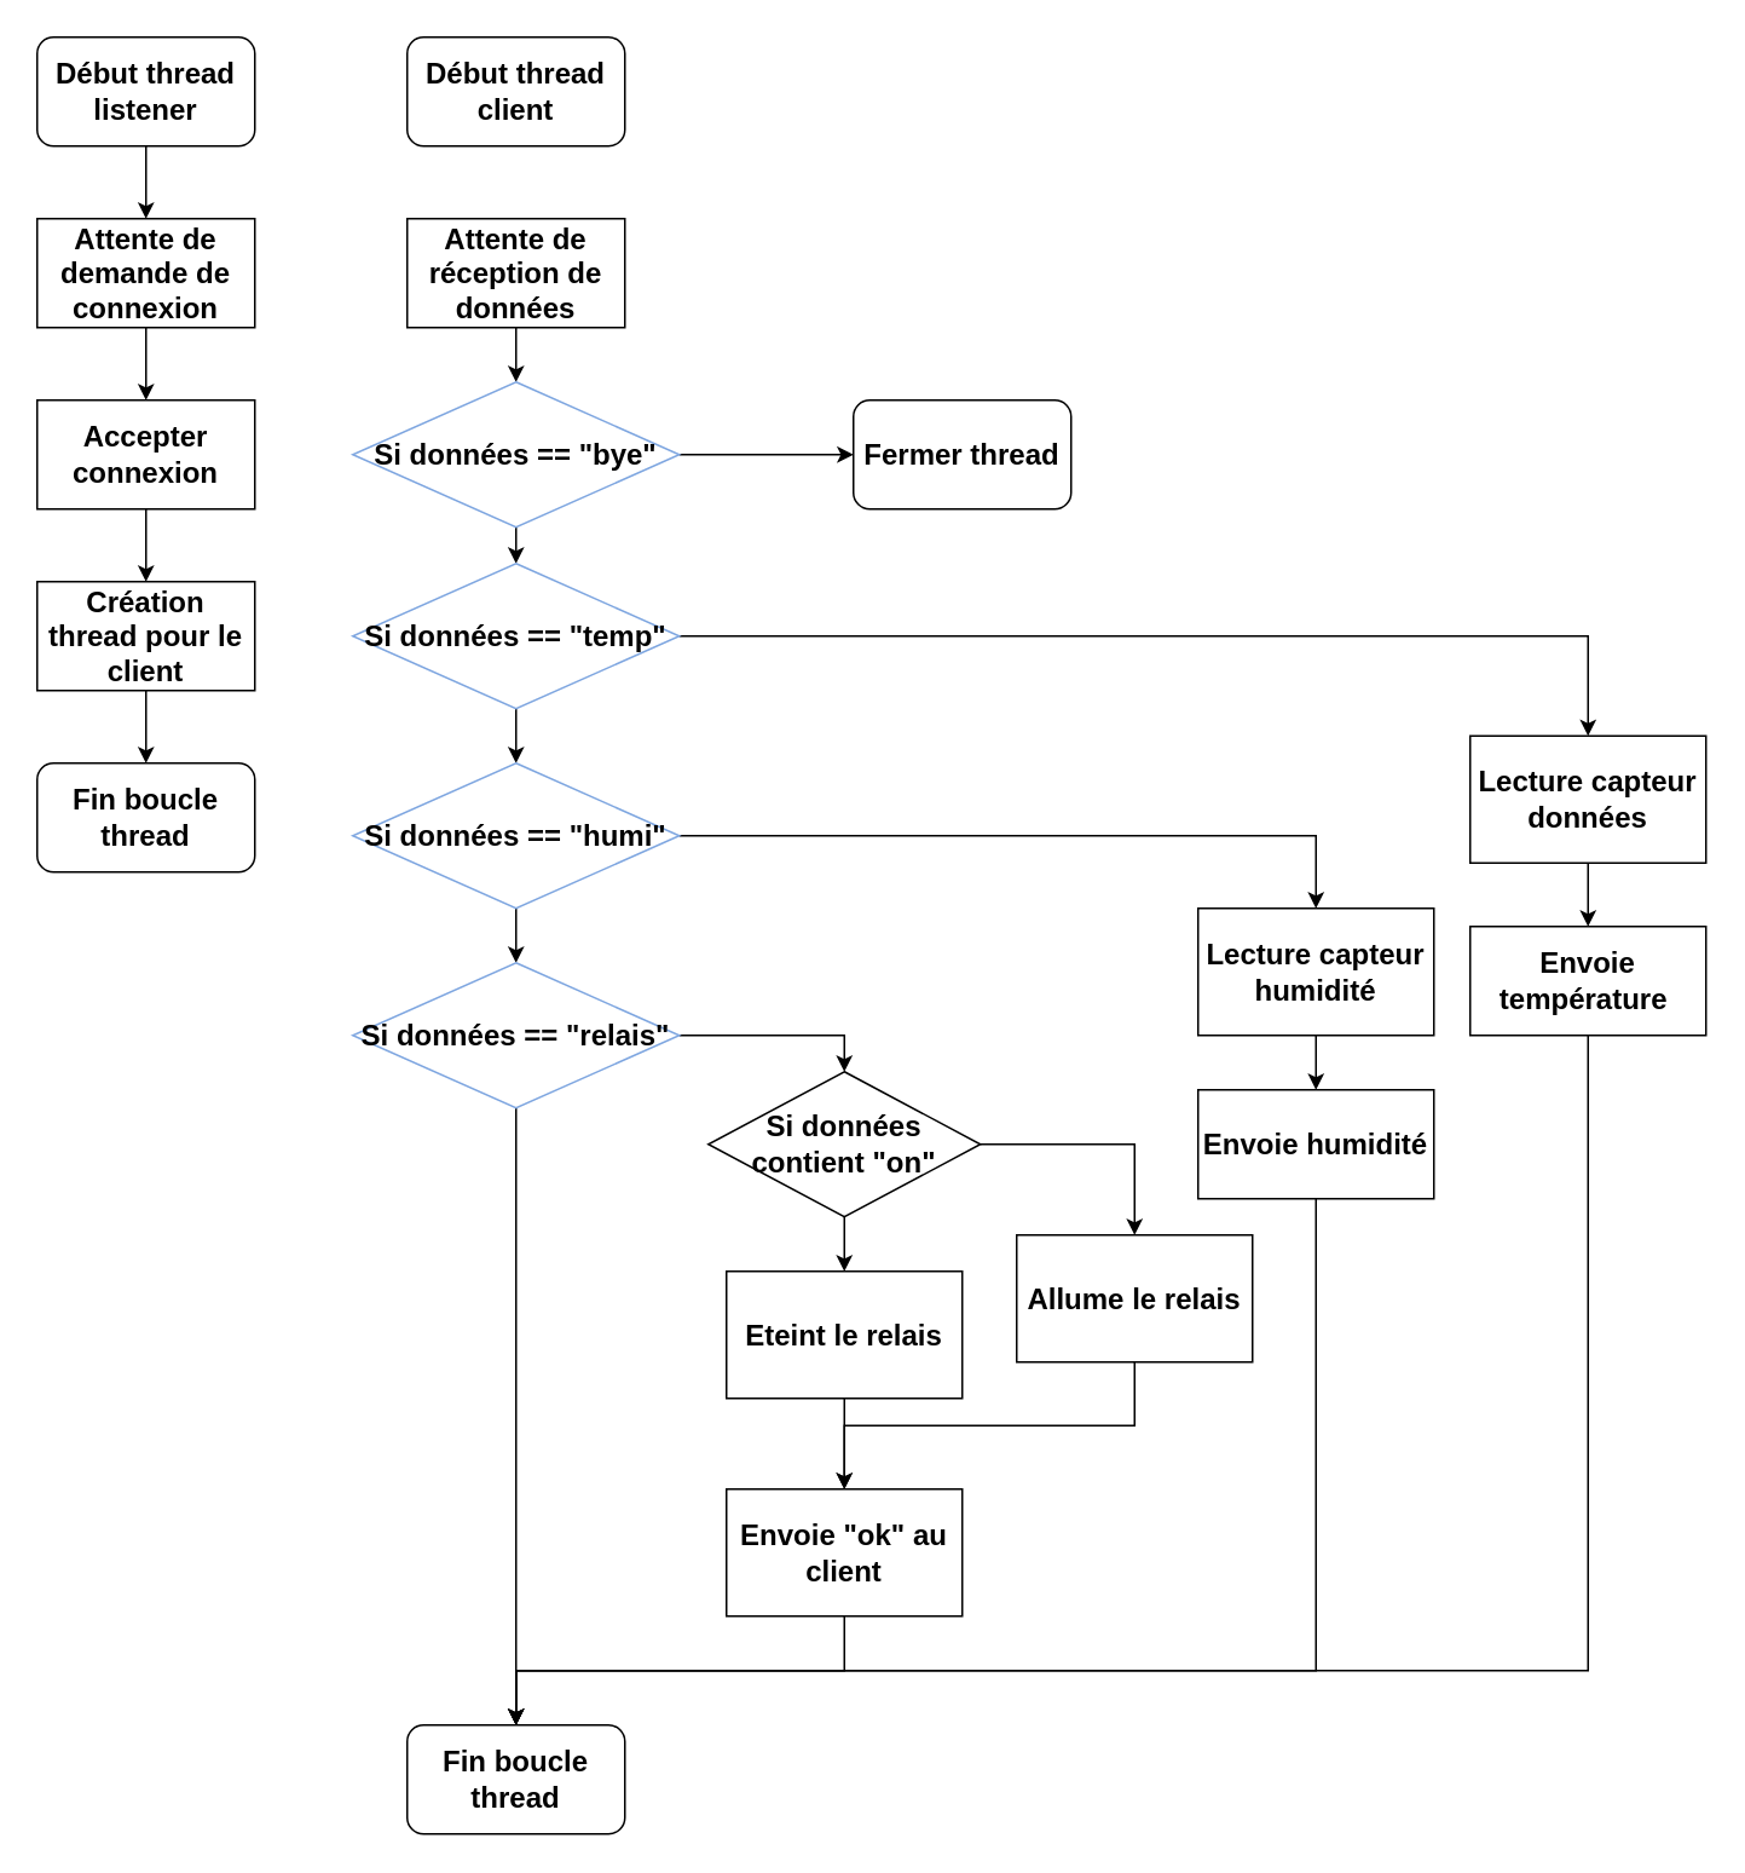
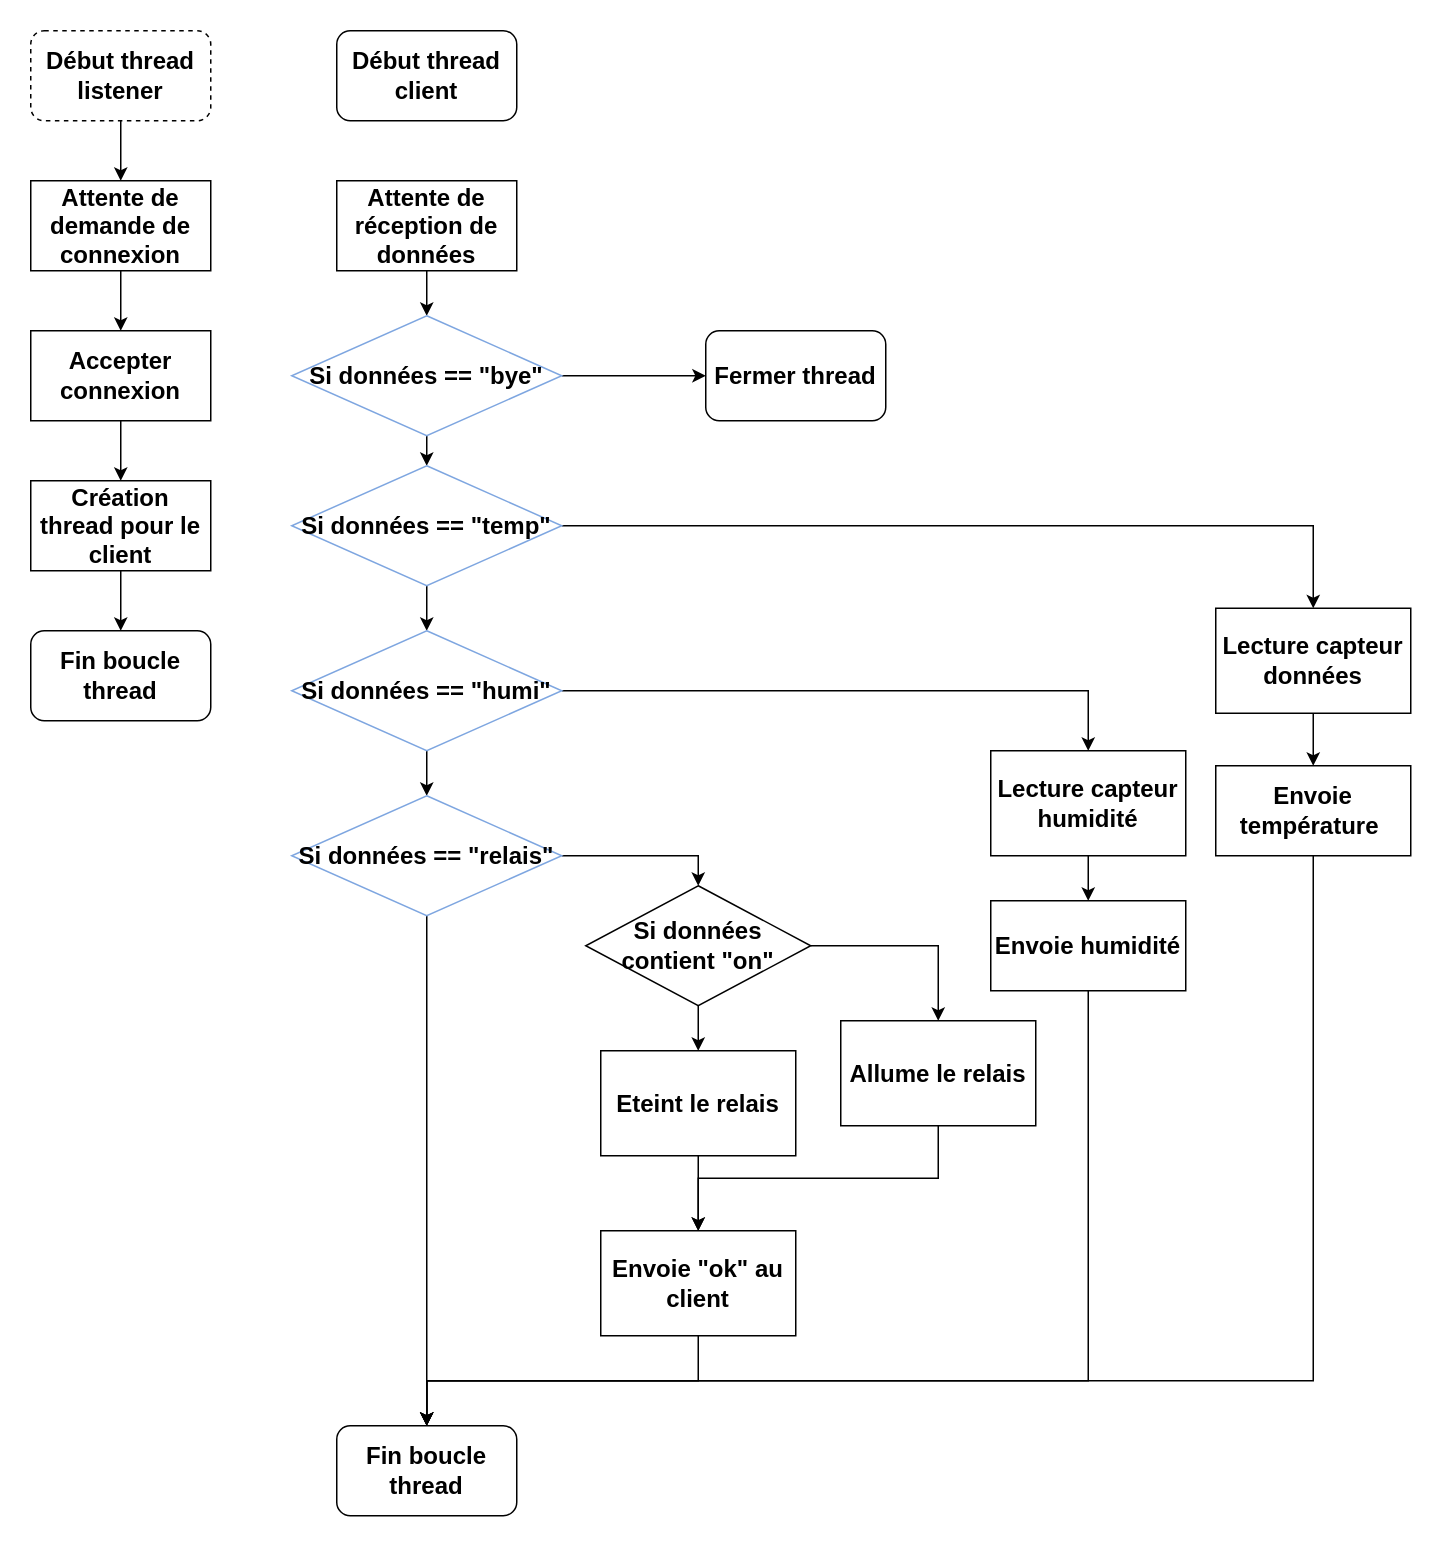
  <mxCell id="0" />
  <mxCell id="1" parent="0" />
  <mxCell id="2" style="edgeStyle=orthogonalEdgeStyle;rounded=0;orthogonalLoop=1;jettySize=auto;html=1;exitX=0.5;exitY=1;exitDx=0;exitDy=0;entryX=0.5;entryY=0;entryDx=0;entryDy=0;" edge="1" parent="1" source="3" target="5"><mxGeometry relative="1" as="geometry" /></mxCell>
- <mxCell id="3" value="&lt;font style=&quot;font-size: 16px&quot;&gt;&lt;b&gt;Début thread listener&lt;/b&gt;&lt;/font&gt;" style="rounded=1;whiteSpace=wrap;html=1;" vertex="1" parent="1"><mxGeometry x="20" y="20" width="120" height="60" as="geometry" /></mxCell>
+ <mxCell id="3" value="&lt;font style=&quot;font-size: 16px&quot;&gt;&lt;b&gt;Début thread listener&lt;/b&gt;&lt;/font&gt;" style="rounded=1;whiteSpace=wrap;html=1;dashed=1;" vertex="1" parent="1"><mxGeometry x="20" y="20" width="120" height="60" as="geometry" /></mxCell>
  <mxCell id="4" style="edgeStyle=orthogonalEdgeStyle;rounded=0;orthogonalLoop=1;jettySize=auto;html=1;exitX=0.5;exitY=1;exitDx=0;exitDy=0;entryX=0.5;entryY=0;entryDx=0;entryDy=0;" edge="1" parent="1" source="5" target="7"><mxGeometry relative="1" as="geometry" /></mxCell>
  <mxCell id="5" value="&lt;font style=&quot;font-size: 16px&quot;&gt;&lt;b&gt;Attente de demande de connexion&lt;/b&gt;&lt;/font&gt;" style="rounded=0;whiteSpace=wrap;html=1;" vertex="1" parent="1"><mxGeometry x="20" y="120" width="120" height="60" as="geometry" /></mxCell>
  <mxCell id="6" style="edgeStyle=orthogonalEdgeStyle;rounded=0;orthogonalLoop=1;jettySize=auto;html=1;exitX=0.5;exitY=1;exitDx=0;exitDy=0;entryX=0.5;entryY=0;entryDx=0;entryDy=0;" edge="1" parent="1" source="7" target="9"><mxGeometry relative="1" as="geometry" /></mxCell>
  <mxCell id="7" value="&lt;b&gt;&lt;font style=&quot;font-size: 16px&quot;&gt;Accepter connexion&lt;/font&gt;&lt;/b&gt;" style="rounded=0;whiteSpace=wrap;html=1;" vertex="1" parent="1"><mxGeometry x="20" y="220" width="120" height="60" as="geometry" /></mxCell>
  <mxCell id="8" style="edgeStyle=orthogonalEdgeStyle;rounded=0;orthogonalLoop=1;jettySize=auto;html=1;exitX=0.5;exitY=1;exitDx=0;exitDy=0;entryX=0.5;entryY=0;entryDx=0;entryDy=0;" edge="1" parent="1" source="9" target="10"><mxGeometry relative="1" as="geometry" /></mxCell>
  <mxCell id="9" value="&lt;b&gt;&lt;font style=&quot;font-size: 16px&quot;&gt;Création thread pour le client&lt;/font&gt;&lt;/b&gt;" style="rounded=0;whiteSpace=wrap;html=1;" vertex="1" parent="1"><mxGeometry x="20" y="320" width="120" height="60" as="geometry" /></mxCell>
  <mxCell id="10" value="&lt;b&gt;&lt;font style=&quot;font-size: 16px&quot;&gt;Fin boucle thread&lt;/font&gt;&lt;/b&gt;" style="rounded=1;whiteSpace=wrap;html=1;" vertex="1" parent="1"><mxGeometry x="20" y="420" width="120" height="60" as="geometry" /></mxCell>
  <mxCell id="11" value="&lt;b&gt;&lt;font style=&quot;font-size: 16px&quot;&gt;Début thread client&lt;/font&gt;&lt;/b&gt;" style="rounded=1;whiteSpace=wrap;html=1;" vertex="1" parent="1"><mxGeometry x="224" y="20" width="120" height="60" as="geometry" /></mxCell>
  <mxCell id="12" style="edgeStyle=orthogonalEdgeStyle;rounded=0;orthogonalLoop=1;jettySize=auto;html=1;exitX=0.5;exitY=1;exitDx=0;exitDy=0;entryX=0.5;entryY=0;entryDx=0;entryDy=0;" edge="1" parent="1" source="13" target="16"><mxGeometry relative="1" as="geometry" /></mxCell>
  <mxCell id="13" value="&lt;b&gt;&lt;font style=&quot;font-size: 16px&quot;&gt;Attente de réception de données&lt;/font&gt;&lt;/b&gt;" style="rounded=0;whiteSpace=wrap;html=1;" vertex="1" parent="1"><mxGeometry x="224" y="120" width="120" height="60" as="geometry" /></mxCell>
  <mxCell id="14" style="edgeStyle=orthogonalEdgeStyle;rounded=0;orthogonalLoop=1;jettySize=auto;html=1;exitX=1;exitY=0.5;exitDx=0;exitDy=0;entryX=0;entryY=0.5;entryDx=0;entryDy=0;" edge="1" parent="1" source="16" target="17"><mxGeometry relative="1" as="geometry" /></mxCell>
  <mxCell id="15" style="edgeStyle=orthogonalEdgeStyle;rounded=0;orthogonalLoop=1;jettySize=auto;html=1;exitX=0.5;exitY=1;exitDx=0;exitDy=0;entryX=0.5;entryY=0;entryDx=0;entryDy=0;" edge="1" parent="1" source="16" target="20"><mxGeometry relative="1" as="geometry" /></mxCell>
  <mxCell id="16" value="&lt;b&gt;&lt;font style=&quot;font-size: 16px&quot;&gt;Si données == &quot;bye&quot;&lt;/font&gt;&lt;/b&gt;" style="rhombus;whiteSpace=wrap;html=1;strokeColor=#7EA6E0;" vertex="1" parent="1"><mxGeometry x="194" y="210" width="180" height="80" as="geometry" /></mxCell>
  <mxCell id="17" value="&lt;b&gt;&lt;font style=&quot;font-size: 16px&quot;&gt;Fermer thread&lt;/font&gt;&lt;/b&gt;" style="rounded=1;whiteSpace=wrap;html=1;strokeColor=#000000;" vertex="1" parent="1"><mxGeometry x="470" y="220" width="120" height="60" as="geometry" /></mxCell>
  <mxCell id="18" style="edgeStyle=orthogonalEdgeStyle;rounded=0;orthogonalLoop=1;jettySize=auto;html=1;exitX=1;exitY=0.5;exitDx=0;exitDy=0;entryX=0.5;entryY=0;entryDx=0;entryDy=0;" edge="1" parent="1" source="20" target="22"><mxGeometry relative="1" as="geometry"><mxPoint x="570" y="357.5" as="sourcePoint" /></mxGeometry></mxCell>
  <mxCell id="19" style="edgeStyle=orthogonalEdgeStyle;rounded=0;orthogonalLoop=1;jettySize=auto;html=1;exitX=0.5;exitY=1;exitDx=0;exitDy=0;" edge="1" parent="1" source="20" target="27"><mxGeometry relative="1" as="geometry" /></mxCell>
  <mxCell id="20" value="&lt;b&gt;&lt;font style=&quot;font-size: 16px&quot;&gt;Si données == &quot;temp&quot;&lt;/font&gt;&lt;/b&gt;" style="rhombus;whiteSpace=wrap;html=1;strokeColor=#7EA6E0;" vertex="1" parent="1"><mxGeometry x="194" y="310" width="180" height="80" as="geometry" /></mxCell>
  <mxCell id="21" style="edgeStyle=orthogonalEdgeStyle;rounded=0;orthogonalLoop=1;jettySize=auto;html=1;exitX=0.5;exitY=1;exitDx=0;exitDy=0;entryX=0.5;entryY=0;entryDx=0;entryDy=0;" edge="1" parent="1" source="22" target="24"><mxGeometry relative="1" as="geometry" /></mxCell>
  <mxCell id="22" value="&lt;b&gt;&lt;font style=&quot;font-size: 16px&quot;&gt;Lecture capteur données&lt;/font&gt;&lt;/b&gt;" style="rounded=0;whiteSpace=wrap;html=1;strokeColor=#000000;" vertex="1" parent="1"><mxGeometry x="810" y="405" width="130" height="70" as="geometry" /></mxCell>
  <mxCell id="23" style="edgeStyle=orthogonalEdgeStyle;rounded=0;orthogonalLoop=1;jettySize=auto;html=1;exitX=0.5;exitY=1;exitDx=0;exitDy=0;entryX=0.5;entryY=0;entryDx=0;entryDy=0;" edge="1" parent="1" source="24" target="44"><mxGeometry relative="1" as="geometry"><Array as="points"><mxPoint x="875" y="920" /><mxPoint x="284" y="920" /></Array></mxGeometry></mxCell>
  <mxCell id="24" value="&lt;b&gt;&lt;font style=&quot;font-size: 16px&quot;&gt;Envoie température&amp;nbsp;&lt;/font&gt;&lt;/b&gt;" style="rounded=0;whiteSpace=wrap;html=1;strokeColor=#000000;" vertex="1" parent="1"><mxGeometry x="810" y="510" width="130" height="60" as="geometry" /></mxCell>
  <mxCell id="25" style="edgeStyle=orthogonalEdgeStyle;rounded=0;orthogonalLoop=1;jettySize=auto;html=1;exitX=1;exitY=0.5;exitDx=0;exitDy=0;entryX=0.5;entryY=0;entryDx=0;entryDy=0;" edge="1" parent="1" source="27" target="29"><mxGeometry relative="1" as="geometry" /></mxCell>
  <mxCell id="26" style="edgeStyle=orthogonalEdgeStyle;rounded=0;orthogonalLoop=1;jettySize=auto;html=1;exitX=0.5;exitY=1;exitDx=0;exitDy=0;entryX=0.5;entryY=0;entryDx=0;entryDy=0;" edge="1" parent="1" source="27" target="34"><mxGeometry relative="1" as="geometry" /></mxCell>
  <mxCell id="27" value="&lt;b&gt;&lt;font style=&quot;font-size: 16px&quot;&gt;Si données == &quot;humi&quot;&lt;/font&gt;&lt;/b&gt;" style="rhombus;whiteSpace=wrap;html=1;strokeColor=#7EA6E0;" vertex="1" parent="1"><mxGeometry x="194" y="420" width="180" height="80" as="geometry" /></mxCell>
  <mxCell id="28" style="edgeStyle=orthogonalEdgeStyle;rounded=0;orthogonalLoop=1;jettySize=auto;html=1;exitX=0.5;exitY=1;exitDx=0;exitDy=0;entryX=0.5;entryY=0;entryDx=0;entryDy=0;" edge="1" parent="1" source="29" target="31"><mxGeometry relative="1" as="geometry" /></mxCell>
  <mxCell id="29" value="&lt;b&gt;&lt;font style=&quot;font-size: 16px&quot;&gt;Lecture capteur humidité&lt;/font&gt;&lt;/b&gt;" style="rounded=0;whiteSpace=wrap;html=1;strokeColor=#000000;" vertex="1" parent="1"><mxGeometry x="660" y="500" width="130" height="70" as="geometry" /></mxCell>
  <mxCell id="30" style="edgeStyle=orthogonalEdgeStyle;rounded=0;orthogonalLoop=1;jettySize=auto;html=1;exitX=0.5;exitY=1;exitDx=0;exitDy=0;entryX=0.5;entryY=0;entryDx=0;entryDy=0;" edge="1" parent="1" source="31" target="44"><mxGeometry relative="1" as="geometry"><Array as="points"><mxPoint x="725" y="920" /><mxPoint x="284" y="920" /></Array></mxGeometry></mxCell>
  <mxCell id="31" value="&lt;b&gt;&lt;font style=&quot;font-size: 16px&quot;&gt;Envoie humidité&lt;/font&gt;&lt;/b&gt;" style="rounded=0;whiteSpace=wrap;html=1;strokeColor=#000000;" vertex="1" parent="1"><mxGeometry x="660" y="600" width="130" height="60" as="geometry" /></mxCell>
  <mxCell id="32" style="edgeStyle=orthogonalEdgeStyle;rounded=0;orthogonalLoop=1;jettySize=auto;html=1;exitX=1;exitY=0.5;exitDx=0;exitDy=0;entryX=0.5;entryY=0;entryDx=0;entryDy=0;" edge="1" parent="1" source="34" target="37"><mxGeometry relative="1" as="geometry" /></mxCell>
  <mxCell id="33" style="edgeStyle=orthogonalEdgeStyle;rounded=0;orthogonalLoop=1;jettySize=auto;html=1;exitX=0.5;exitY=1;exitDx=0;exitDy=0;entryX=0.5;entryY=0;entryDx=0;entryDy=0;" edge="1" parent="1" source="34" target="44"><mxGeometry relative="1" as="geometry" /></mxCell>
  <mxCell id="34" value="&lt;b&gt;&lt;font style=&quot;font-size: 16px&quot;&gt;Si données == &quot;relais&quot;&lt;/font&gt;&lt;/b&gt;" style="rhombus;whiteSpace=wrap;html=1;strokeColor=#7EA6E0;" vertex="1" parent="1"><mxGeometry x="194" y="530" width="180" height="80" as="geometry" /></mxCell>
  <mxCell id="35" style="edgeStyle=orthogonalEdgeStyle;rounded=0;orthogonalLoop=1;jettySize=auto;html=1;exitX=1;exitY=0.5;exitDx=0;exitDy=0;entryX=0.5;entryY=0;entryDx=0;entryDy=0;" edge="1" parent="1" source="37" target="39"><mxGeometry relative="1" as="geometry" /></mxCell>
  <mxCell id="36" style="edgeStyle=orthogonalEdgeStyle;rounded=0;orthogonalLoop=1;jettySize=auto;html=1;exitX=0.5;exitY=1;exitDx=0;exitDy=0;entryX=0.5;entryY=0;entryDx=0;entryDy=0;" edge="1" parent="1" source="37" target="41"><mxGeometry relative="1" as="geometry" /></mxCell>
  <mxCell id="37" value="&lt;b&gt;&lt;font style=&quot;font-size: 16px&quot;&gt;Si données contient &quot;on&quot;&lt;/font&gt;&lt;/b&gt;" style="rhombus;whiteSpace=wrap;html=1;strokeColor=#000000;" vertex="1" parent="1"><mxGeometry x="390" y="590" width="150" height="80" as="geometry" /></mxCell>
  <mxCell id="38" style="edgeStyle=orthogonalEdgeStyle;rounded=0;orthogonalLoop=1;jettySize=auto;html=1;exitX=0.5;exitY=1;exitDx=0;exitDy=0;" edge="1" parent="1" source="39" target="43"><mxGeometry relative="1" as="geometry" /></mxCell>
  <mxCell id="39" value="&lt;b&gt;&lt;font style=&quot;font-size: 16px&quot;&gt;Allume le relais&lt;/font&gt;&lt;/b&gt;" style="rounded=0;whiteSpace=wrap;html=1;strokeColor=#000000;" vertex="1" parent="1"><mxGeometry x="560" y="680" width="130" height="70" as="geometry" /></mxCell>
  <mxCell id="40" style="edgeStyle=orthogonalEdgeStyle;rounded=0;orthogonalLoop=1;jettySize=auto;html=1;exitX=0.5;exitY=1;exitDx=0;exitDy=0;entryX=0.5;entryY=0;entryDx=0;entryDy=0;" edge="1" parent="1" source="41" target="43"><mxGeometry relative="1" as="geometry" /></mxCell>
  <mxCell id="41" value="&lt;span style=&quot;font-size: 16px&quot;&gt;&lt;b&gt;Eteint le relais&lt;/b&gt;&lt;/span&gt;" style="rounded=0;whiteSpace=wrap;html=1;strokeColor=#000000;" vertex="1" parent="1"><mxGeometry x="400" y="700" width="130" height="70" as="geometry" /></mxCell>
  <mxCell id="42" style="edgeStyle=orthogonalEdgeStyle;rounded=0;orthogonalLoop=1;jettySize=auto;html=1;exitX=0.5;exitY=1;exitDx=0;exitDy=0;entryX=0.5;entryY=0;entryDx=0;entryDy=0;" edge="1" parent="1" source="43" target="44"><mxGeometry relative="1" as="geometry" /></mxCell>
  <mxCell id="43" value="&lt;span style=&quot;font-size: 16px&quot;&gt;&lt;b&gt;Envoie &quot;ok&quot; au client&lt;/b&gt;&lt;/span&gt;" style="rounded=0;whiteSpace=wrap;html=1;strokeColor=#000000;" vertex="1" parent="1"><mxGeometry x="400" y="820" width="130" height="70" as="geometry" /></mxCell>
  <mxCell id="44" value="&lt;b&gt;&lt;font style=&quot;font-size: 16px&quot;&gt;Fin boucle thread&lt;/font&gt;&lt;/b&gt;" style="rounded=1;whiteSpace=wrap;html=1;strokeColor=#000000;" vertex="1" parent="1"><mxGeometry x="224" y="950" width="120" height="60" as="geometry" /></mxCell>
